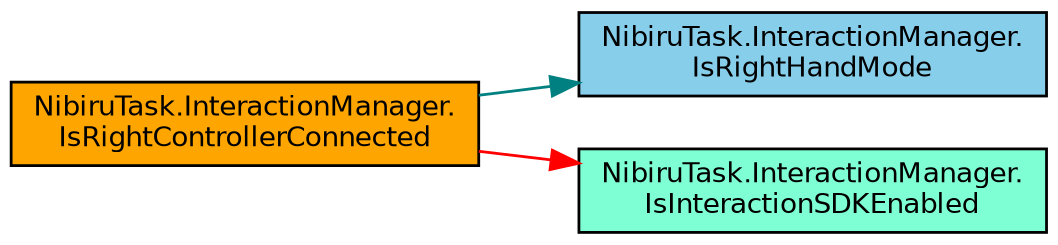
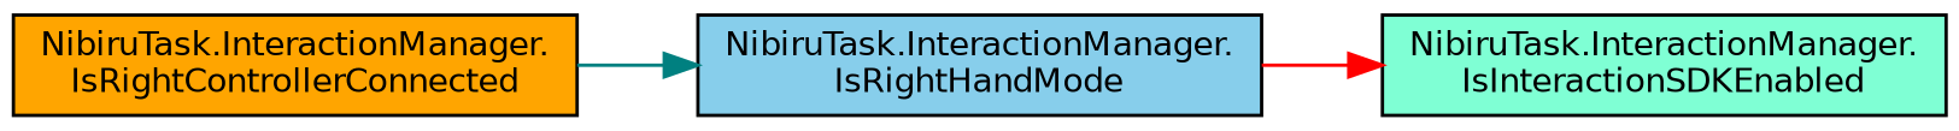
  digraph {
    rankdir=LR
    node [color=black fontname=Helvetica fontsize=10 shape=record style=filled]
    edge [fontname=Helvetica fontsize=10 labelfontname=Helvetica labelfontsize=10 style=solid]
    n1 [fillcolor=skyblue fontcolor=black height=0.2 label="NibiruTask.InteractionManager.\lIsRightHandMode" width=0.4]
    n2 [fillcolor=orange height=0.2 label="NibiruTask.InteractionManager.\lIsRightControllerConnected" width=0.4]
    n3 [fillcolor=aquamarine height=0.2 label="NibiruTask.InteractionManager.\lIsInteractionSDKEnabled" width=0.4]
    n2 -> n1 [color=teal]
-   n2 -> n3 [color=red]
+   n1 -> n3 [color=red]
  }
